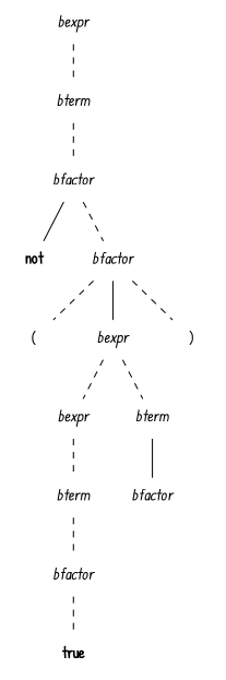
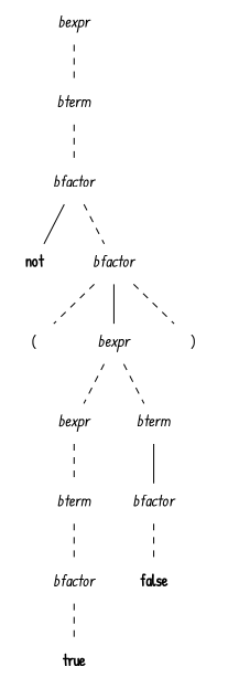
  digraph {
    fontname="Patrick Hand"
    node [fontname="Patrick Hand" shape=plaintext]
    edge [arrowhead=none fontname="Patrick Hand" style=dashed]
    n1 [label=<<I>bexpr</I>>]
    n2 [label=<<I>bterm</I>>]
    n3 [label=<<I>bfactor</I>>]
    n4 [label=<<B>not</B>>]
    n5 [label=<<I>bfactor</I>>]
    n6 [label="("]
    n7 [label=<<I>bexpr</I>>]
    n8 [label=")"]
    n9 [label=<<I>bexpr</I>>]
    n10 [label=<<I>bterm</I>>]
    n11 [label=<<I>bterm</I>>]
    n12 [label=<<I>bfactor</I>>]
    n13 [label=<<I>bfactor</I>>]
    n14 [label=<<B>true</B>>]
+   n15 [label=<<B>false</B>>]
    n1 -> n2
    n2 -> n3
    n3 -> n4 [style=solid]
    n3 -> n5
    n5 -> n6
    n5 -> n7 [style=solid]
    n5 -> n8
    n7 -> n9
    n7 -> n10
    n9 -> n11
    n10 -> n12 [style=solid]
    n11 -> n13
+   n12 -> n15
    n13 -> n14
  }
